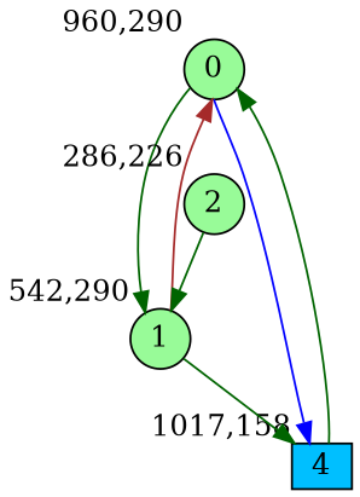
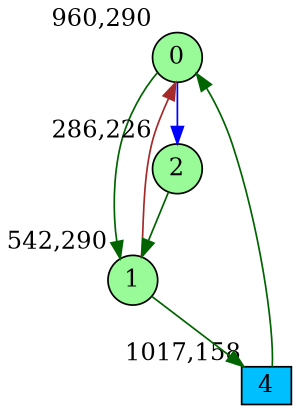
  digraph {
    bgcolor=white
    node [fillcolor=palegreen fixedsize=true shape=circle style=filled]
    edge [color=darkgreen]
    0 [height=0.3 width=0.4 xlabel="960,290"]
    1 [height=0.3 width=0.4 xlabel="542,290"]
    4 [fillcolor=deepskyblue height=0.3 shape=box width=0.4 xlabel="1017,158"]
    2 [height=0.3 width=0.4 xlabel="286,226"]
    0 -> 1
-   0 -> 4 [color=blue]
+   0 -> 2 [color=blue]
    1 -> 0 [color=brown]
    1 -> 4
    4 -> 0
    2 -> 1
  }
